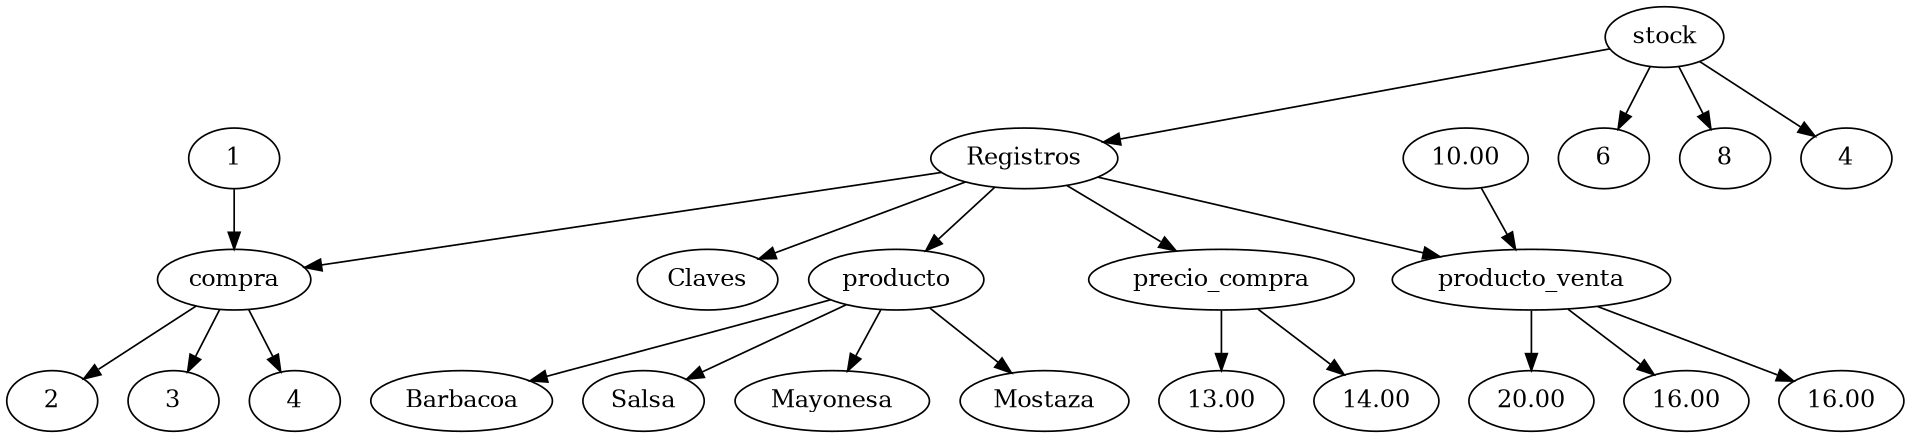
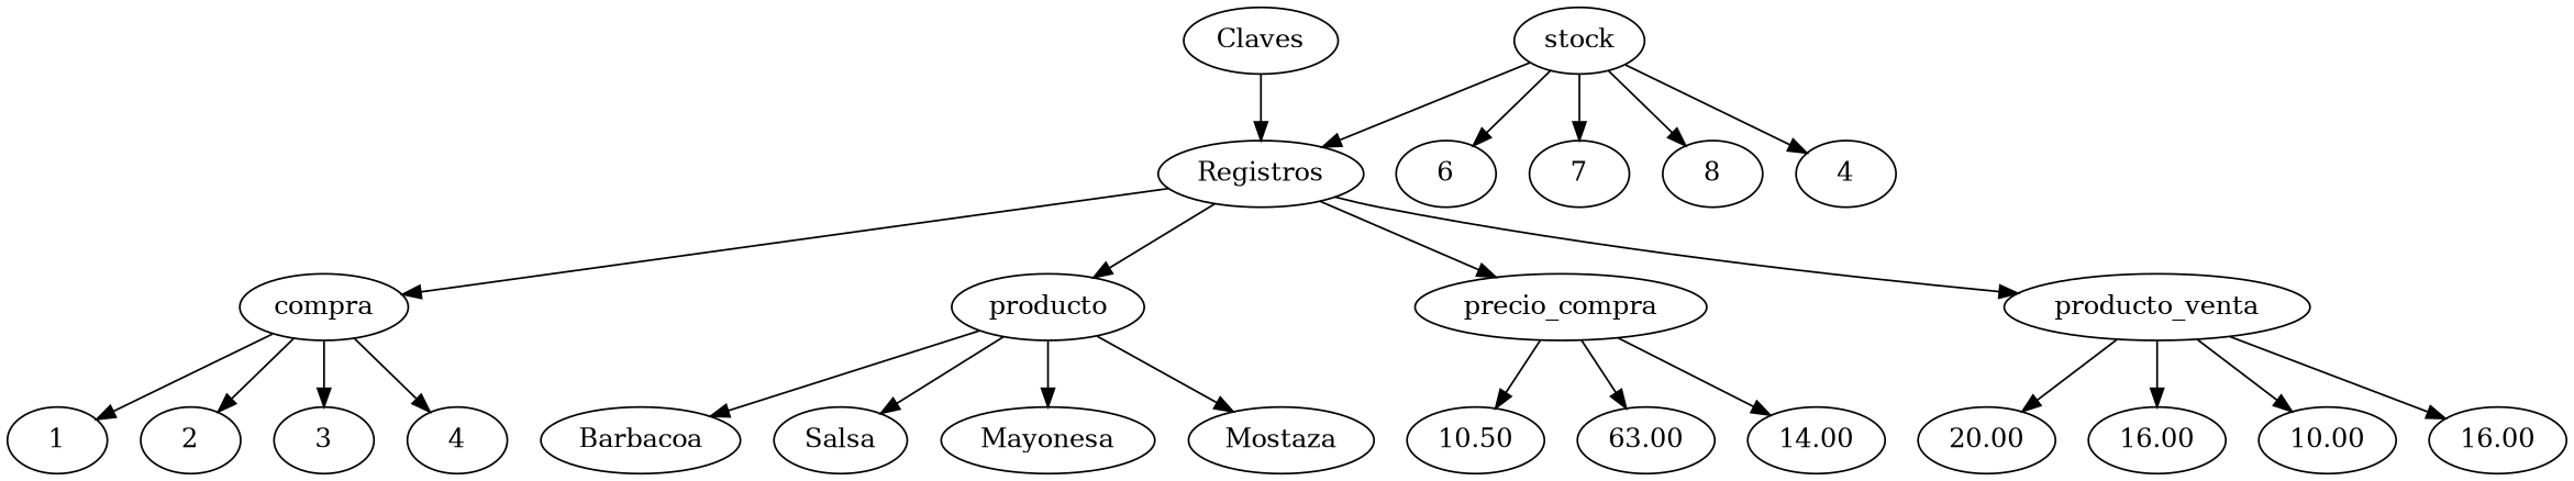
  digraph {
    n1 [label=Claves]
    n2 [label=Registros]
    n3 [label=compra]
    n4 [label=producto]
    n5 [label=precio_compra]
    n6 [label=producto_venta]
    n7 [label=1]
    n8 [label=2]
    n9 [label=3]
    n10 [label=4]
    n11 [label=Barbacoa]
    n12 [label=Salsa]
    n13 [label=Mayonesa]
    n14 [label=Mostaza]
-   n16 [label=13.00]
+   n15 [label=10.50]
+   n16 [label=63.00]
    n17 [label=14.00]
    n18 [label=20.00]
    n19 [label=16.00]
    n20 [label=10.00]
    n21 [label=16.00]
    n22 [label=stock]
    n23 [label=6]
+   n24 [label=7]
    n25 [label=8]
    n26 [label=4]
-   n2 -> n1
+   n1 -> n2
    n2 -> n3
    n2 -> n4
    n2 -> n5
    n2 -> n6
-   n7 -> n3
+   n3 -> n7
    n3 -> n8
    n3 -> n9
    n3 -> n10
    n4 -> n11
    n4 -> n12
    n4 -> n13
    n4 -> n14
+   n5 -> n15
    n5 -> n16
    n5 -> n17
    n6 -> n18
    n6 -> n19
-   n20 -> n6
+   n6 -> n20
    n6 -> n21
    n22 -> n2
    n22 -> n23
+   n22 -> n24
    n22 -> n25
    n22 -> n26
  }
